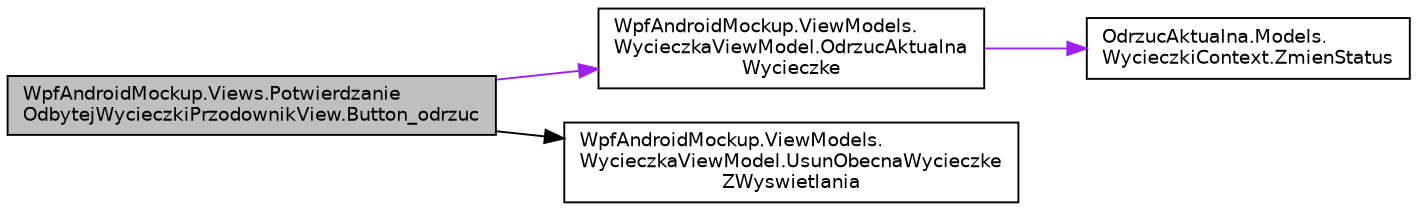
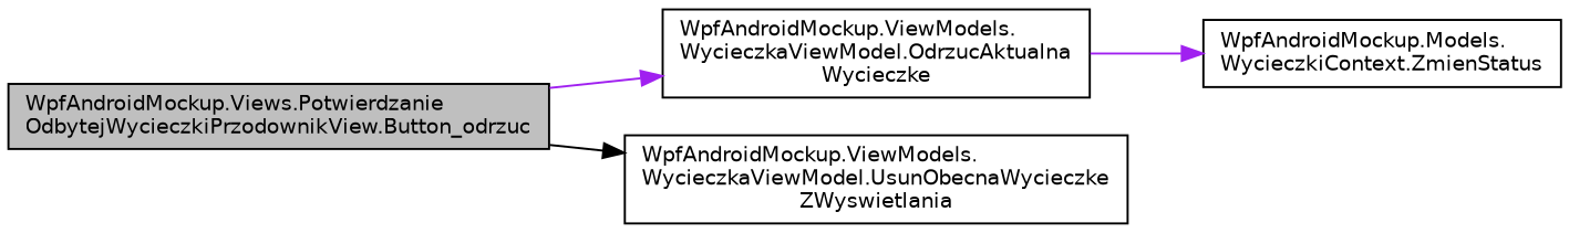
  digraph {
    rankdir=LR
    node [color=black fillcolor=white fontname=Helvetica fontsize=10 shape=record style=filled]
    edge [color=purple fontname=Helvetica fontsize=10 labelfontname=Helvetica labelfontsize=10 style=solid]
    n1 [fillcolor=grey75 fontcolor=black height=0.2 label="WpfAndroidMockup.Views.Potwierdzanie\lOdbytejWycieczkiPrzodownikView.Button_odrzuc" width=0.4]
    n2 [height=0.2 label="WpfAndroidMockup.ViewModels.\lWycieczkaViewModel.OdrzucAktualna\lWycieczke" width=0.4]
    n3 [height=0.2 label="WpfAndroidMockup.ViewModels.\lWycieczkaViewModel.UsunObecnaWycieczke\lZWyswietlania" width=0.4]
-   n4 [height=0.2 label="OdrzucAktualna.Models.\lWycieczkiContext.ZmienStatus" width=0.4]
+   n4 [height=0.2 label="WpfAndroidMockup.Models.\lWycieczkiContext.ZmienStatus" width=0.4]
    n1 -> n2
    n1 -> n3 [color=black]
    n2 -> n4
  }
